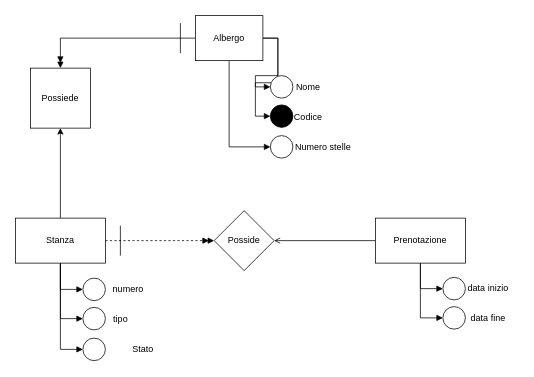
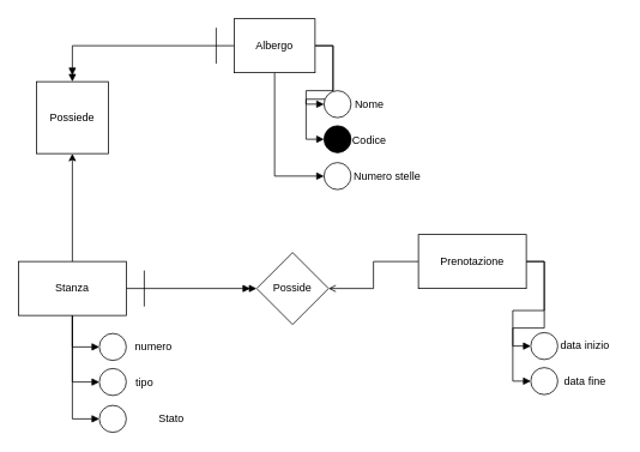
  <mxCell id="0" />
  <mxCell id="1" parent="0" />
  <mxCell id="2" style="edgeStyle=orthogonalEdgeStyle;rounded=0;orthogonalLoop=1;jettySize=auto;html=1;entryX=0.5;entryY=1;entryDx=0;entryDy=0;endArrow=classic;endFill=1;" edge="1" parent="1" source="7" target="17"><mxGeometry relative="1" as="geometry" /></mxCell>
- <mxCell id="3" style="edgeStyle=orthogonalEdgeStyle;rounded=0;orthogonalLoop=1;jettySize=auto;html=1;entryX=0;entryY=0.5;entryDx=0;entryDy=0;endArrow=doubleBlock;endFill=1;dashed=1;" edge="1" parent="1" source="7" target="18"><mxGeometry relative="1" as="geometry" /></mxCell>
+ <mxCell id="3" style="edgeStyle=orthogonalEdgeStyle;rounded=0;orthogonalLoop=1;jettySize=auto;html=1;entryX=0;entryY=0.5;entryDx=0;entryDy=0;endArrow=doubleBlock;endFill=1;" edge="1" parent="1" source="7" target="18"><mxGeometry relative="1" as="geometry" /></mxCell>
  <mxCell id="4" style="edgeStyle=orthogonalEdgeStyle;rounded=0;orthogonalLoop=1;jettySize=auto;html=1;entryX=0;entryY=0.5;entryDx=0;entryDy=0;endArrow=block;endFill=1;" edge="1" parent="1" source="7" target="25"><mxGeometry relative="1" as="geometry" /></mxCell>
  <mxCell id="5" style="edgeStyle=orthogonalEdgeStyle;rounded=0;orthogonalLoop=1;jettySize=auto;html=1;entryX=0;entryY=0.5;entryDx=0;entryDy=0;endArrow=block;endFill=1;" edge="1" parent="1" source="7" target="27"><mxGeometry relative="1" as="geometry" /></mxCell>
  <mxCell id="6" style="edgeStyle=orthogonalEdgeStyle;rounded=0;orthogonalLoop=1;jettySize=auto;html=1;entryX=0;entryY=0.5;entryDx=0;entryDy=0;endArrow=block;endFill=1;" edge="1" parent="1" source="7" target="29"><mxGeometry relative="1" as="geometry" /></mxCell>
  <mxCell id="7" value="Stanza" style="rounded=0;whiteSpace=wrap;html=1;" vertex="1" parent="1"><mxGeometry x="20" y="290" width="120" height="60" as="geometry" /></mxCell>
  <mxCell id="8" style="edgeStyle=orthogonalEdgeStyle;rounded=0;orthogonalLoop=1;jettySize=auto;html=1;exitX=0;exitY=0.5;exitDx=0;exitDy=0;entryX=1;entryY=0.5;entryDx=0;entryDy=0;endArrow=open;endFill=1;" edge="1" parent="1" source="11" target="18"><mxGeometry relative="1" as="geometry" /></mxCell>
  <mxCell id="9" style="edgeStyle=orthogonalEdgeStyle;rounded=0;orthogonalLoop=1;jettySize=auto;html=1;entryX=0;entryY=0.5;entryDx=0;entryDy=0;endArrow=block;endFill=1;" edge="1" parent="1" source="11" target="31"><mxGeometry relative="1" as="geometry" /></mxCell>
  <mxCell id="10" style="edgeStyle=orthogonalEdgeStyle;rounded=0;orthogonalLoop=1;jettySize=auto;html=1;entryX=0;entryY=0.5;entryDx=0;entryDy=0;endArrow=block;endFill=1;" edge="1" parent="1" source="11" target="33"><mxGeometry relative="1" as="geometry" /></mxCell>
- <mxCell id="11" value="Prenotazione" style="rounded=0;whiteSpace=wrap;html=1;" vertex="1" parent="1"><mxGeometry x="500" y="290" width="120" height="60" as="geometry" /></mxCell>
+ <mxCell id="11" value="Prenotazione" style="rounded=0;whiteSpace=wrap;html=1;" vertex="1" parent="1"><mxGeometry x="465" y="260" width="120" height="60" as="geometry" /></mxCell>
  <mxCell id="12" style="edgeStyle=orthogonalEdgeStyle;rounded=0;orthogonalLoop=1;jettySize=auto;html=1;entryX=0.5;entryY=0;entryDx=0;entryDy=0;endArrow=doubleBlock;endFill=1;" edge="1" parent="1" source="16" target="17"><mxGeometry relative="1" as="geometry" /></mxCell>
  <mxCell id="13" style="edgeStyle=orthogonalEdgeStyle;rounded=0;orthogonalLoop=1;jettySize=auto;html=1;entryX=0;entryY=0.5;entryDx=0;entryDy=0;endArrow=block;endFill=1;" edge="1" parent="1" source="16" target="19"><mxGeometry relative="1" as="geometry" /></mxCell>
  <mxCell id="14" style="edgeStyle=orthogonalEdgeStyle;rounded=0;orthogonalLoop=1;jettySize=auto;html=1;entryX=0;entryY=0.5;entryDx=0;entryDy=0;endArrow=block;endFill=1;" edge="1" parent="1" source="16" target="21"><mxGeometry relative="1" as="geometry" /></mxCell>
  <mxCell id="15" style="edgeStyle=orthogonalEdgeStyle;rounded=0;orthogonalLoop=1;jettySize=auto;html=1;exitX=0.5;exitY=1;exitDx=0;exitDy=0;entryX=0;entryY=0.5;entryDx=0;entryDy=0;endArrow=block;endFill=1;" edge="1" parent="1" source="16" target="23"><mxGeometry relative="1" as="geometry" /></mxCell>
  <mxCell id="16" value="Albergo" style="rounded=0;whiteSpace=wrap;html=1;" vertex="1" parent="1"><mxGeometry x="260" y="20" width="90" height="60" as="geometry" /></mxCell>
  <mxCell id="17" value="Possiede" style="whiteSpace=wrap;html=1;rounded=0;" vertex="1" parent="1"><mxGeometry x="40" y="90" width="80" height="80" as="geometry" /></mxCell>
  <mxCell id="18" value="Posside" style="rhombus;whiteSpace=wrap;html=1;" vertex="1" parent="1"><mxGeometry x="285" y="280" width="80" height="80" as="geometry" /></mxCell>
  <mxCell id="19" value="" style="ellipse;whiteSpace=wrap;html=1;fillColor=#FFFFFF;" vertex="1" parent="1"><mxGeometry x="360" y="100" width="30" height="30" as="geometry" /></mxCell>
  <mxCell id="20" value="Nome" style="text;html=1;align=center;verticalAlign=middle;resizable=0;points=[];autosize=1;strokeColor=none;fillColor=none;" vertex="1" parent="1"><mxGeometry x="380" y="101" width="60" height="30" as="geometry" /></mxCell>
  <mxCell id="21" value="" style="ellipse;whiteSpace=wrap;html=1;fillColor=#000000;" vertex="1" parent="1"><mxGeometry x="360" y="139" width="30" height="30" as="geometry" /></mxCell>
  <mxCell id="22" value="Codice" style="text;html=1;align=center;verticalAlign=middle;resizable=0;points=[];autosize=1;strokeColor=none;fillColor=none;" vertex="1" parent="1"><mxGeometry x="380" y="140" width="60" height="30" as="geometry" /></mxCell>
  <mxCell id="23" value="" style="ellipse;whiteSpace=wrap;html=1;" vertex="1" parent="1"><mxGeometry x="360" y="180" width="30" height="30" as="geometry" /></mxCell>
  <mxCell id="24" value="Numero stelle" style="text;html=1;align=center;verticalAlign=middle;resizable=0;points=[];autosize=1;strokeColor=none;fillColor=none;" vertex="1" parent="1"><mxGeometry x="380" y="180" width="100" height="30" as="geometry" /></mxCell>
  <mxCell id="25" value="" style="ellipse;whiteSpace=wrap;html=1;fillColor=#FFFFFF;strokeColor=#000000;" vertex="1" parent="1"><mxGeometry x="110" y="370" width="30" height="30" as="geometry" /></mxCell>
  <mxCell id="26" value="numero" style="text;html=1;align=center;verticalAlign=middle;resizable=0;points=[];autosize=1;strokeColor=none;fillColor=none;" vertex="1" parent="1"><mxGeometry x="140" y="370" width="60" height="30" as="geometry" /></mxCell>
  <mxCell id="27" value="" style="ellipse;whiteSpace=wrap;html=1;fillColor=#FFFFFF;" vertex="1" parent="1"><mxGeometry x="110" y="409" width="30" height="30" as="geometry" /></mxCell>
  <mxCell id="28" value="tipo" style="text;html=1;align=center;verticalAlign=middle;resizable=0;points=[];autosize=1;strokeColor=none;fillColor=none;" vertex="1" parent="1"><mxGeometry x="140" y="410" width="40" height="30" as="geometry" /></mxCell>
  <mxCell id="29" value="" style="ellipse;whiteSpace=wrap;html=1;" vertex="1" parent="1"><mxGeometry x="110" y="450" width="30" height="30" as="geometry" /></mxCell>
  <mxCell id="30" value="Stato" style="text;html=1;align=center;verticalAlign=middle;resizable=0;points=[];autosize=1;strokeColor=none;fillColor=none;" vertex="1" parent="1"><mxGeometry x="165" y="450" width="50" height="30" as="geometry" /></mxCell>
  <mxCell id="31" value="" style="ellipse;whiteSpace=wrap;html=1;fillColor=#FFFFFF;strokeColor=#000000;" vertex="1" parent="1"><mxGeometry x="590" y="369" width="30" height="30" as="geometry" /></mxCell>
  <mxCell id="32" value="data inizio" style="text;html=1;align=center;verticalAlign=middle;resizable=0;points=[];autosize=1;strokeColor=none;fillColor=none;" vertex="1" parent="1"><mxGeometry x="610" y="369" width="80" height="30" as="geometry" /></mxCell>
  <mxCell id="33" value="" style="ellipse;whiteSpace=wrap;html=1;fillColor=#FFFFFF;" vertex="1" parent="1"><mxGeometry x="590" y="408" width="30" height="30" as="geometry" /></mxCell>
  <mxCell id="34" value="data fine" style="text;html=1;align=center;verticalAlign=middle;resizable=0;points=[];autosize=1;strokeColor=none;fillColor=none;" vertex="1" parent="1"><mxGeometry x="615" y="409" width="70" height="30" as="geometry" /></mxCell>
  <mxCell id="35" value="" style="endArrow=none;html=1;rounded=0;" edge="1" parent="1"><mxGeometry width="50" height="50" relative="1" as="geometry"><mxPoint x="240" y="70" as="sourcePoint" /><mxPoint x="240" y="30" as="targetPoint" /></mxGeometry></mxCell>
  <mxCell id="36" value="" style="endArrow=none;html=1;rounded=0;" edge="1" parent="1"><mxGeometry width="50" height="50" relative="1" as="geometry"><mxPoint x="160" y="340" as="sourcePoint" /><mxPoint x="160" y="300" as="targetPoint" /></mxGeometry></mxCell>
